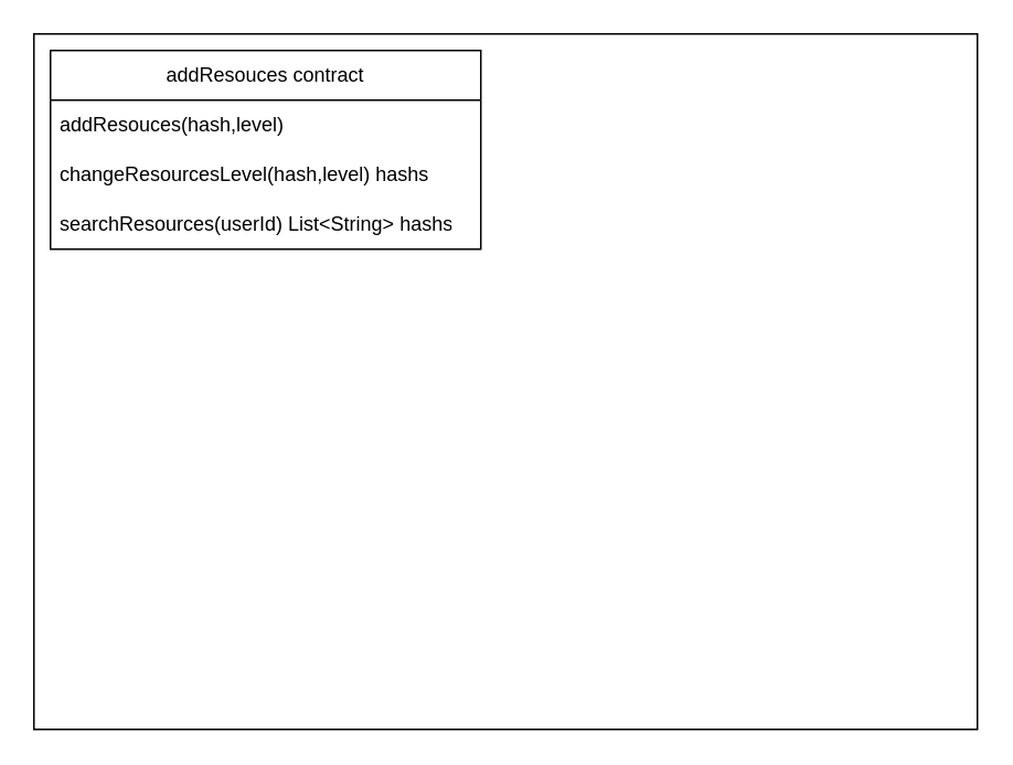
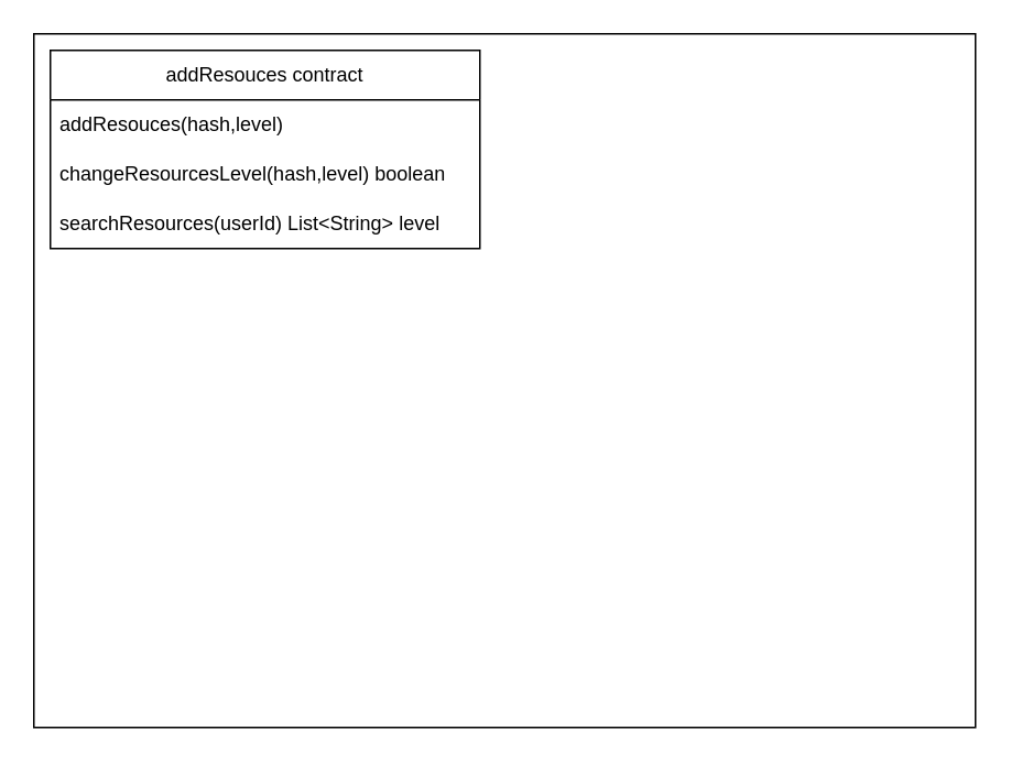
  <mxCell id="0" />
  <mxCell id="1" parent="0" />
  <mxCell id="2" value="" style="rounded=0;whiteSpace=wrap;html=1;" vertex="1" parent="1"><mxGeometry x="20" y="20" width="570" height="420" as="geometry" /></mxCell>
  <mxCell id="3" value="addResouces contract" style="swimlane;fontStyle=0;childLayout=stackLayout;horizontal=1;startSize=30;horizontalStack=0;resizeParent=1;resizeParentMax=0;resizeLast=0;collapsible=1;marginBottom=0;whiteSpace=wrap;html=1;" vertex="1" parent="1"><mxGeometry x="30" y="30" width="260" height="120" as="geometry" /></mxCell>
  <mxCell id="4" value="addResouces(hash,level)" style="text;strokeColor=none;fillColor=none;align=left;verticalAlign=middle;spacingLeft=4;spacingRight=4;overflow=hidden;points=[[0,0.5],[1,0.5]];portConstraint=eastwest;rotatable=0;whiteSpace=wrap;html=1;" vertex="1" parent="3"><mxGeometry y="30" width="260" height="30" as="geometry" /></mxCell>
- <mxCell id="5" value="changeResourcesLevel(hash,level) hashs" style="text;strokeColor=none;fillColor=none;align=left;verticalAlign=middle;spacingLeft=4;spacingRight=4;overflow=hidden;points=[[0,0.5],[1,0.5]];portConstraint=eastwest;rotatable=0;whiteSpace=wrap;html=1;" vertex="1" parent="3"><mxGeometry y="60" width="260" height="30" as="geometry" /></mxCell>
- <mxCell id="6" value="searchResources(userId) List&amp;lt;String&amp;gt; hashs" style="text;strokeColor=none;fillColor=none;align=left;verticalAlign=middle;spacingLeft=4;spacingRight=4;overflow=hidden;points=[[0,0.5],[1,0.5]];portConstraint=eastwest;rotatable=0;whiteSpace=wrap;html=1;" vertex="1" parent="3"><mxGeometry y="90" width="260" height="30" as="geometry" /></mxCell>
+ <mxCell id="5" value="changeResourcesLevel(hash,level) boolean" style="text;strokeColor=none;fillColor=none;align=left;verticalAlign=middle;spacingLeft=4;spacingRight=4;overflow=hidden;points=[[0,0.5],[1,0.5]];portConstraint=eastwest;rotatable=0;whiteSpace=wrap;html=1;" vertex="1" parent="3"><mxGeometry y="60" width="260" height="30" as="geometry" /></mxCell>
+ <mxCell id="6" value="searchResources(userId) List&amp;lt;String&amp;gt; level" style="text;strokeColor=none;fillColor=none;align=left;verticalAlign=middle;spacingLeft=4;spacingRight=4;overflow=hidden;points=[[0,0.5],[1,0.5]];portConstraint=eastwest;rotatable=0;whiteSpace=wrap;html=1;" vertex="1" parent="3"><mxGeometry y="90" width="260" height="30" as="geometry" /></mxCell>
